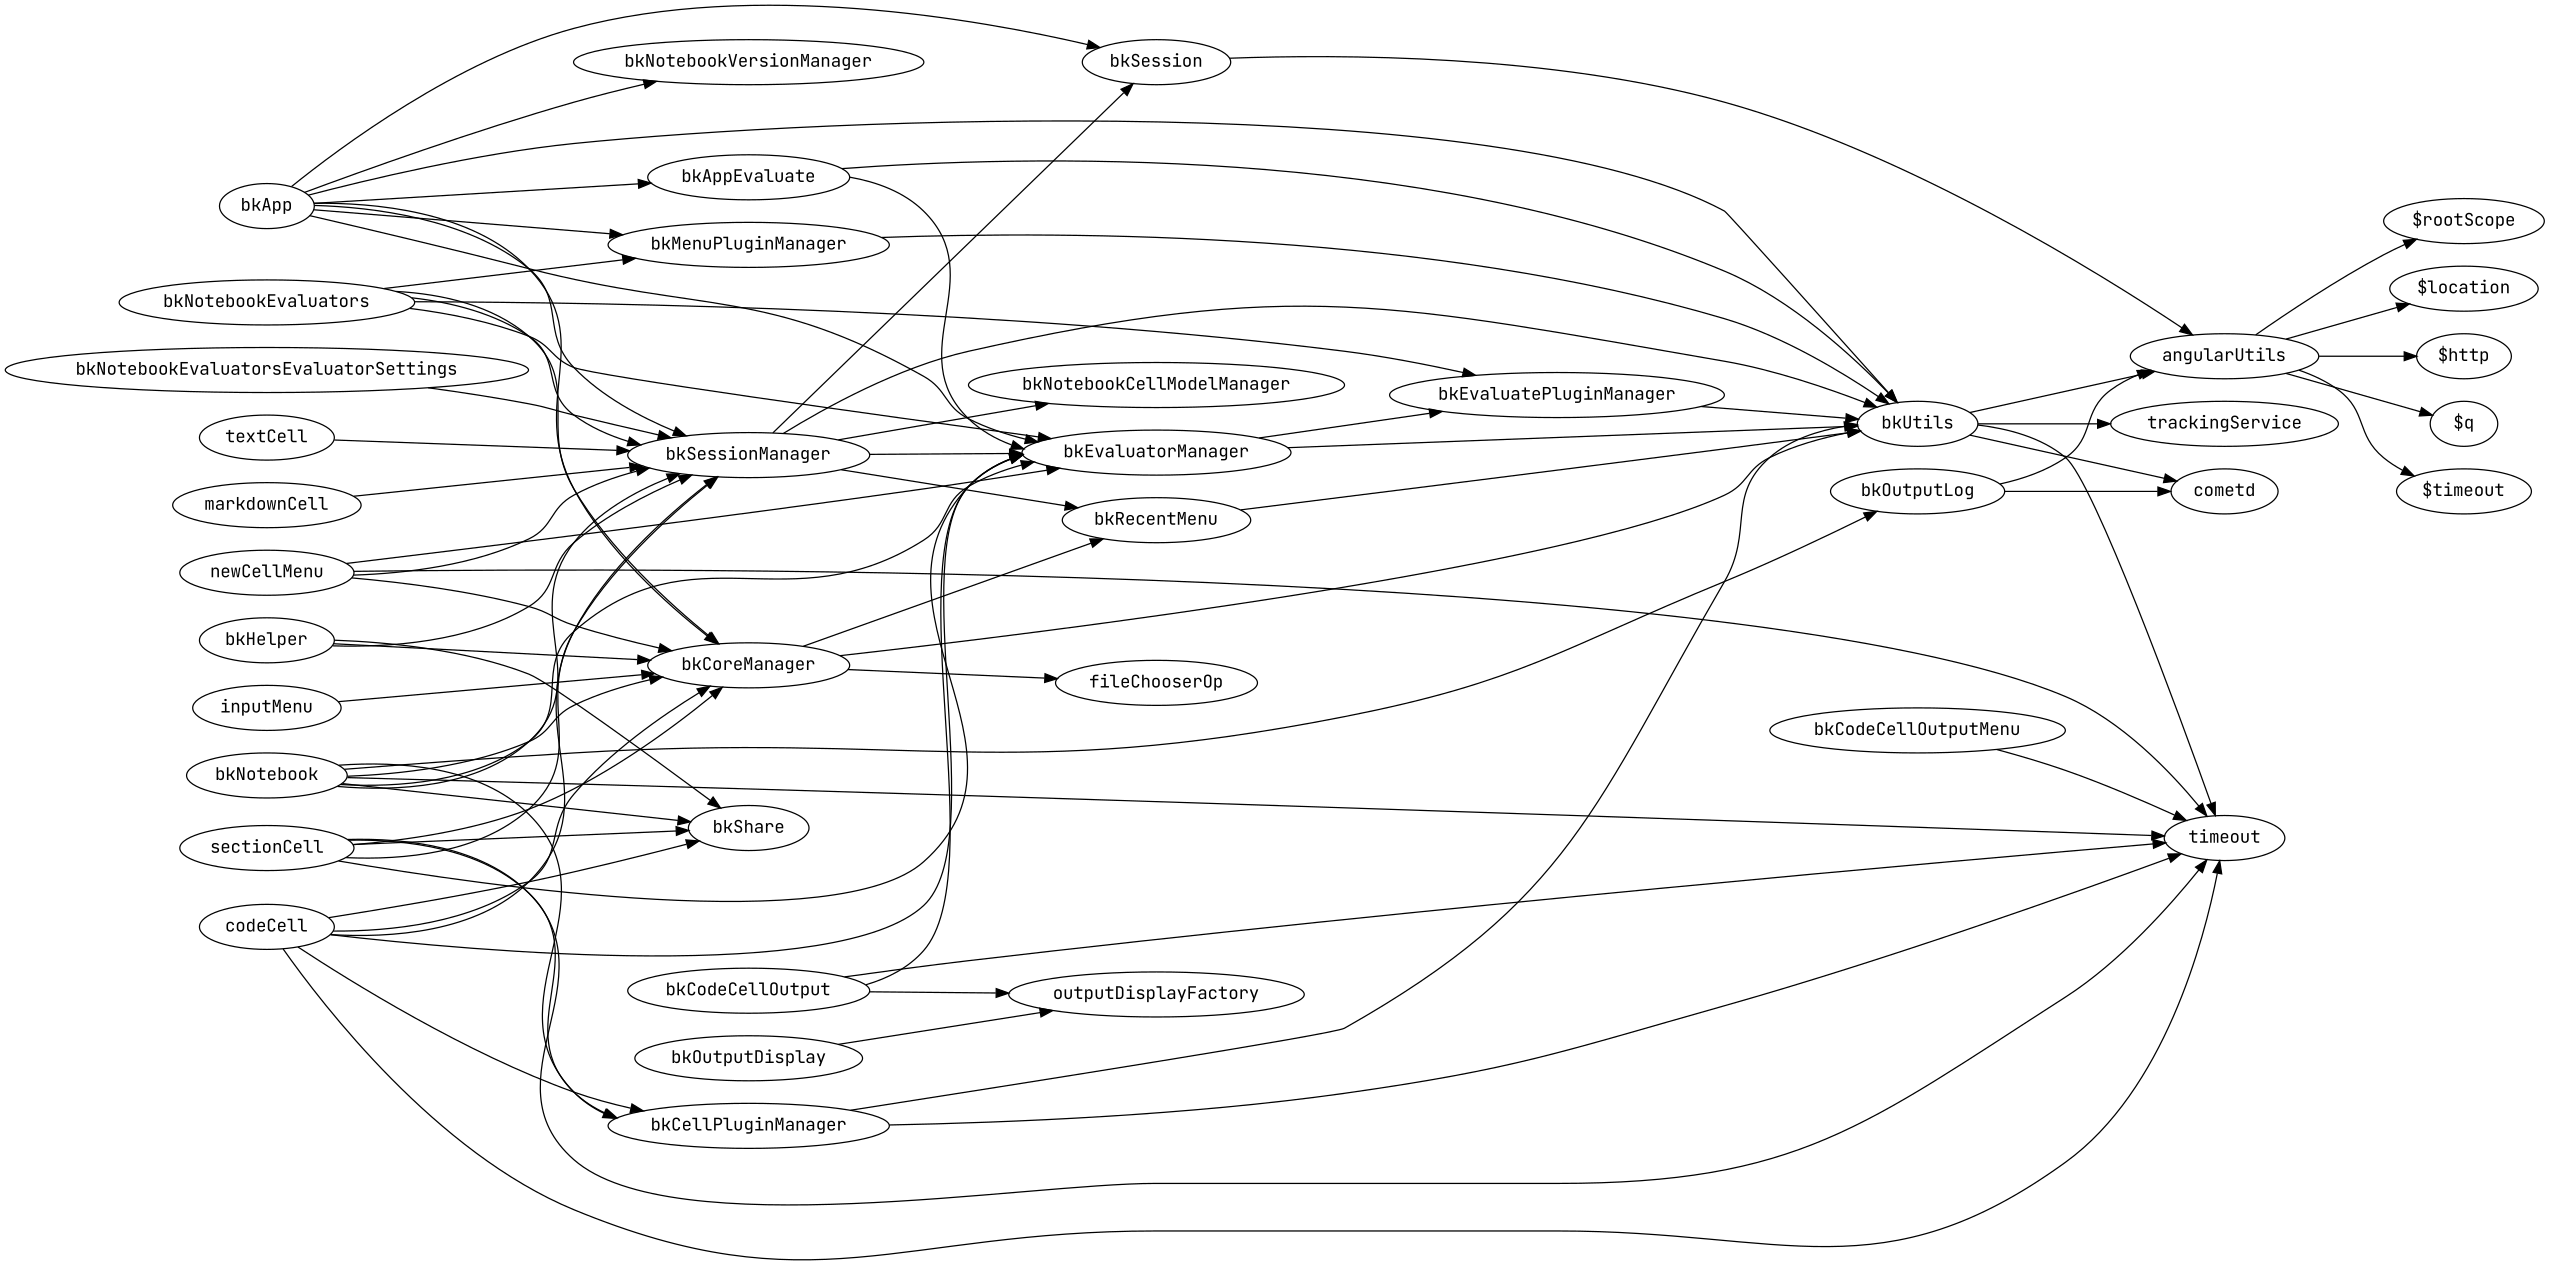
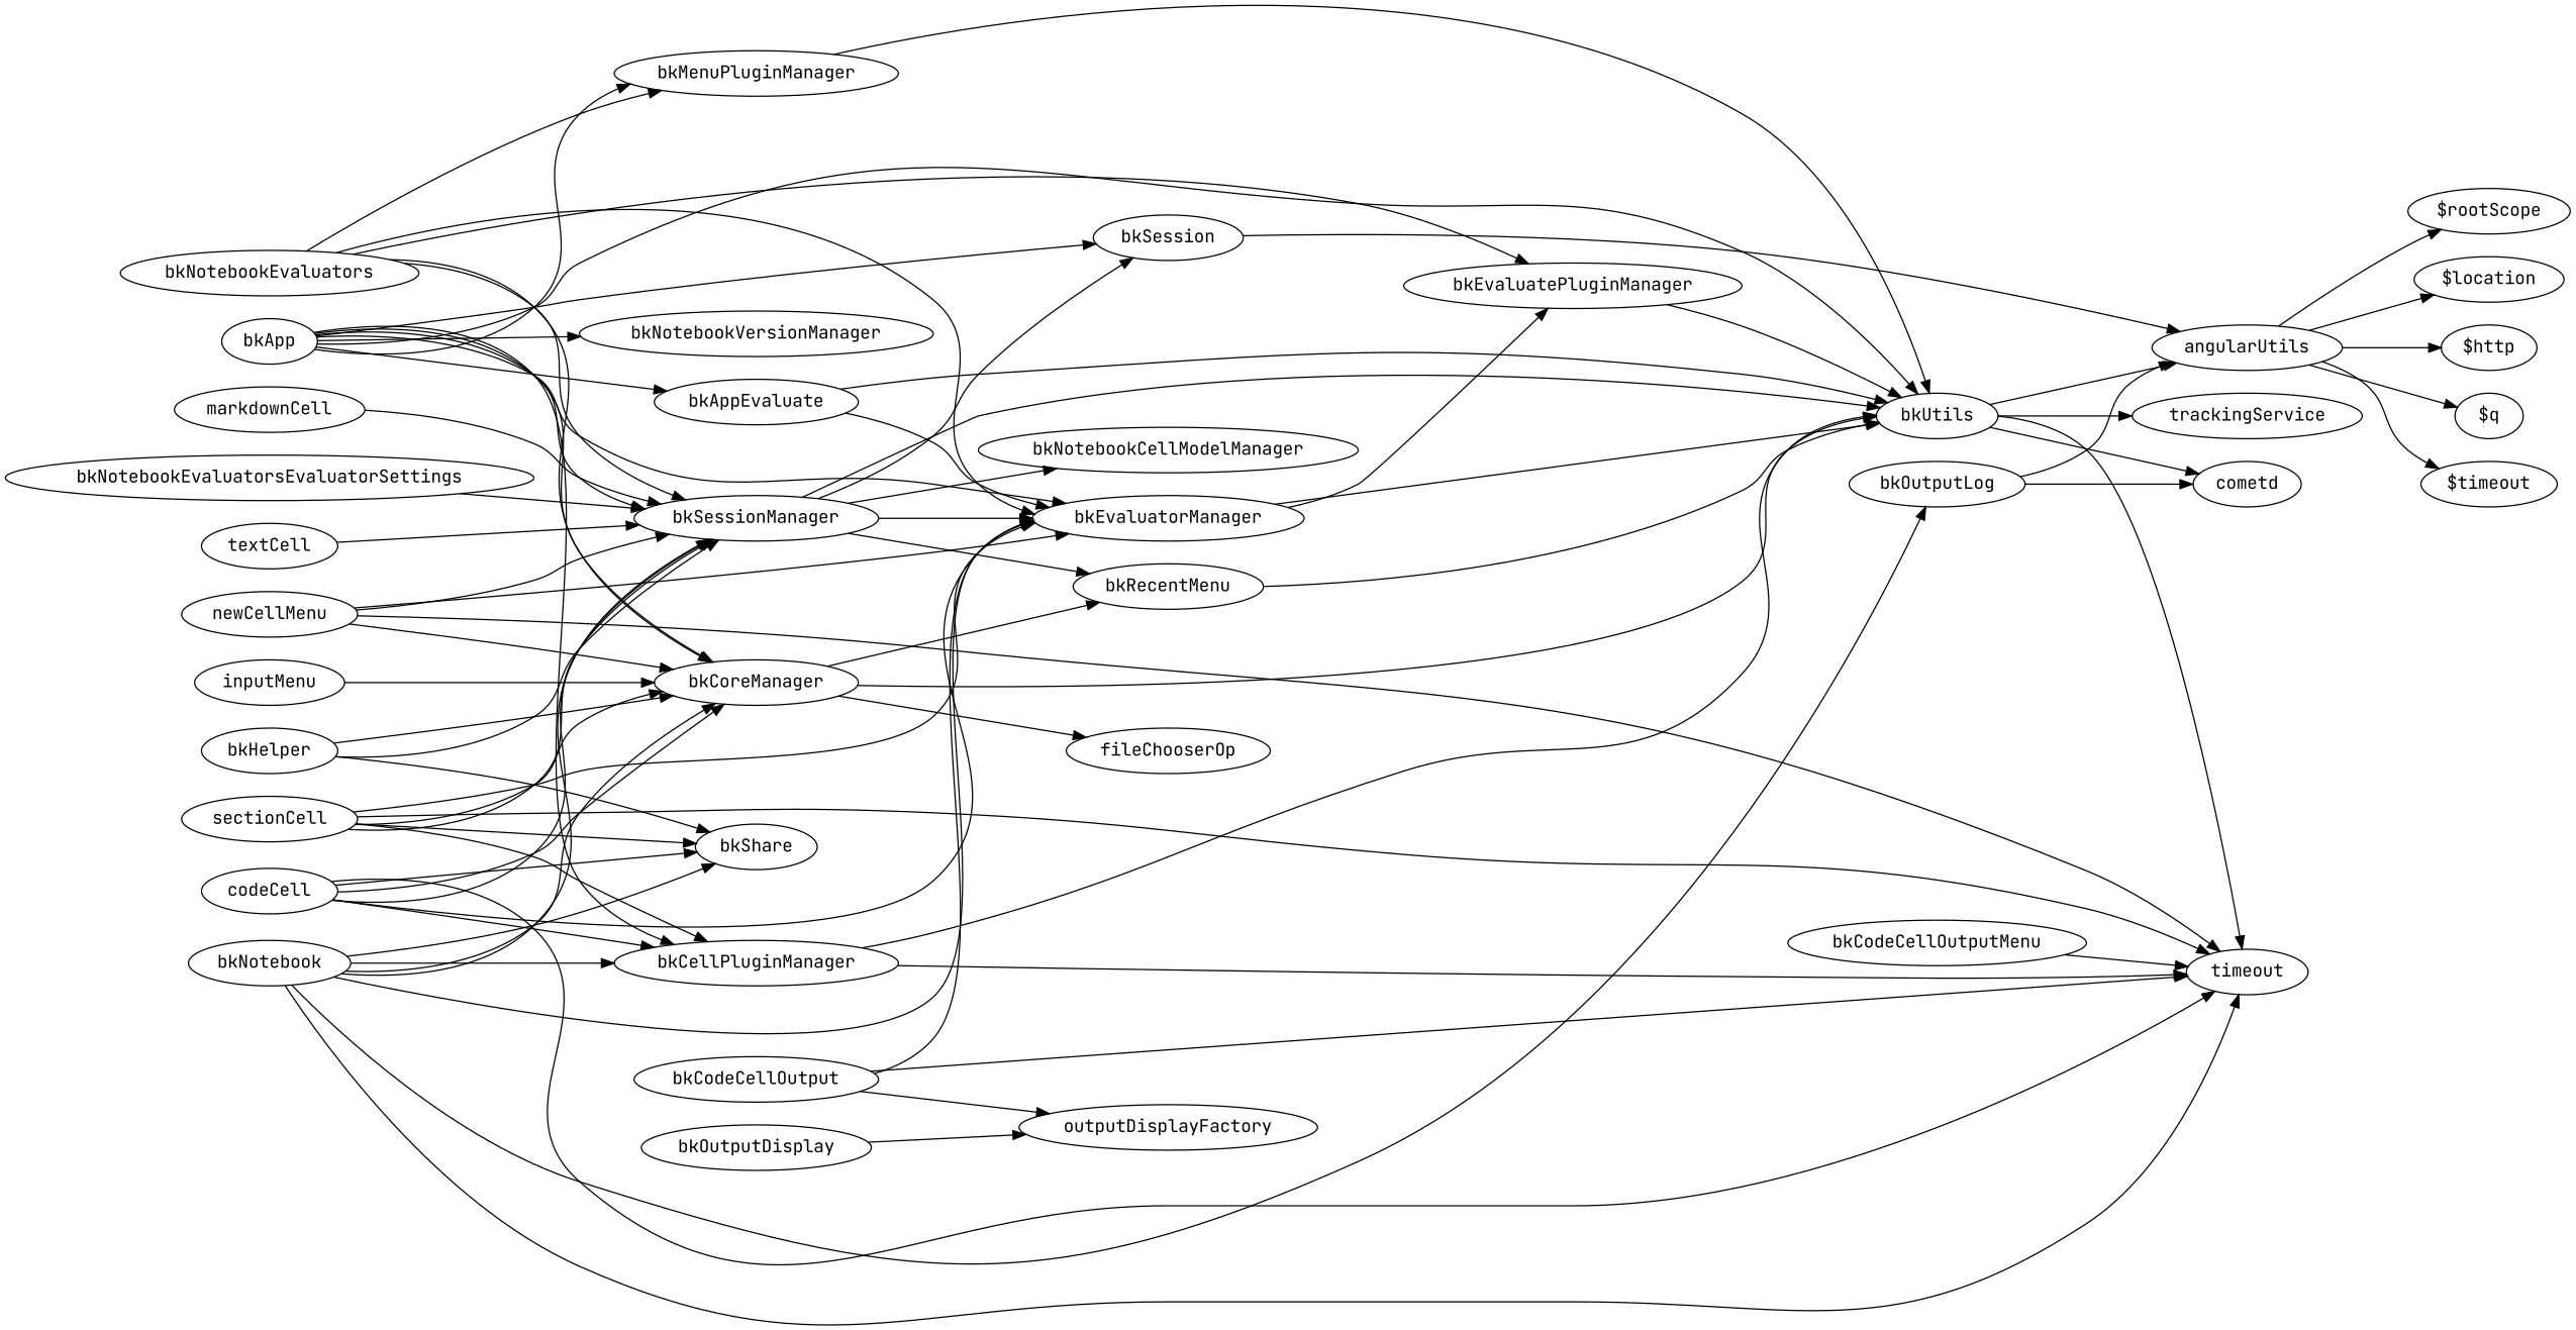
  digraph {
    fontname="JetBrains Mono"
    rankdir=LR
    node [fontname="JetBrains Mono"]
    edge [fontname="JetBrains Mono"]
    angularUtils
    "$rootScope"
    "$location"
    "$http"
    "$q"
    "$timeout"
    bkApp
    bkUtils
    bkSession
    bkSessionManager
    bkMenuPluginManager
    bkCellPluginManager
    bkCoreManager
    bkAppEvaluate
    bkNotebookVersionManager
    bkEvaluatorManager
    n17 [label=timeout]
    cometd
    trackingService
    bkRecentMenu
    bkNotebookCellModelManager
    fileChooserOp
    bkEvaluatePluginManager
    newCellMenu
    sectionCell
    bkShare
    textCell
    markdownCell
    codeCell
    inputMenu
    bkCodeCellOutput
    outputDisplayFactory
    bkCodeCellOutputMenu
    bkHelper
    bkNotebook
    bkOutputLog
    bkNotebookEvaluators
    bkNotebookEvaluatorsEvaluatorSettings
    bkOutputDisplay
    angularUtils -> "$rootScope"
    angularUtils -> "$location"
    angularUtils -> "$http"
    angularUtils -> "$q"
    angularUtils -> "$timeout"
    bkApp -> bkUtils
    bkApp -> bkSession
    bkApp -> bkSessionManager
    bkApp -> bkMenuPluginManager
+   bkApp -> bkCellPluginManager
    bkApp -> bkCoreManager
    bkApp -> bkAppEvaluate
    bkApp -> bkNotebookVersionManager
    bkApp -> bkEvaluatorManager
    bkUtils -> angularUtils
    bkUtils -> n17
    bkUtils -> cometd
    bkUtils -> trackingService
    bkSession -> angularUtils
    bkSessionManager -> bkUtils
    bkSessionManager -> bkSession
    bkSessionManager -> bkEvaluatorManager
    bkSessionManager -> bkRecentMenu
    bkSessionManager -> bkNotebookCellModelManager
    bkMenuPluginManager -> bkUtils
    bkCellPluginManager -> bkUtils
    bkCellPluginManager -> n17
    bkCoreManager -> bkUtils
    bkCoreManager -> bkRecentMenu
    bkCoreManager -> fileChooserOp
    bkAppEvaluate -> bkUtils
    bkAppEvaluate -> bkEvaluatorManager
    bkEvaluatorManager -> bkUtils
    bkEvaluatorManager -> bkEvaluatePluginManager
    bkRecentMenu -> bkUtils
    bkEvaluatePluginManager -> bkUtils
    newCellMenu -> bkSessionManager
    newCellMenu -> bkCoreManager
    newCellMenu -> bkEvaluatorManager
    newCellMenu -> n17
    sectionCell -> bkSessionManager
    sectionCell -> bkCellPluginManager
    sectionCell -> bkCoreManager
    sectionCell -> bkEvaluatorManager
    sectionCell -> n17
    sectionCell -> bkShare
    textCell -> bkSessionManager
    markdownCell -> bkSessionManager
    codeCell -> bkSessionManager
    codeCell -> bkCellPluginManager
    codeCell -> bkCoreManager
    codeCell -> bkEvaluatorManager
    codeCell -> n17
    codeCell -> bkShare
    inputMenu -> bkCoreManager
    bkCodeCellOutput -> bkEvaluatorManager
    bkCodeCellOutput -> n17
    bkCodeCellOutput -> outputDisplayFactory
    bkCodeCellOutputMenu -> n17
    bkHelper -> bkSessionManager
    bkHelper -> bkCoreManager
    bkHelper -> bkShare
    bkNotebook -> bkSessionManager
    bkNotebook -> bkCellPluginManager
    bkNotebook -> bkCoreManager
    bkNotebook -> bkEvaluatorManager
    bkNotebook -> n17
    bkNotebook -> bkShare
    bkNotebook -> bkOutputLog
    bkOutputLog -> angularUtils
    bkOutputLog -> cometd
    bkNotebookEvaluators -> bkSessionManager
    bkNotebookEvaluators -> bkMenuPluginManager
    bkNotebookEvaluators -> bkCoreManager
    bkNotebookEvaluators -> bkEvaluatorManager
    bkNotebookEvaluators -> bkEvaluatePluginManager
    bkNotebookEvaluatorsEvaluatorSettings -> bkSessionManager
    bkOutputDisplay -> outputDisplayFactory
  }
